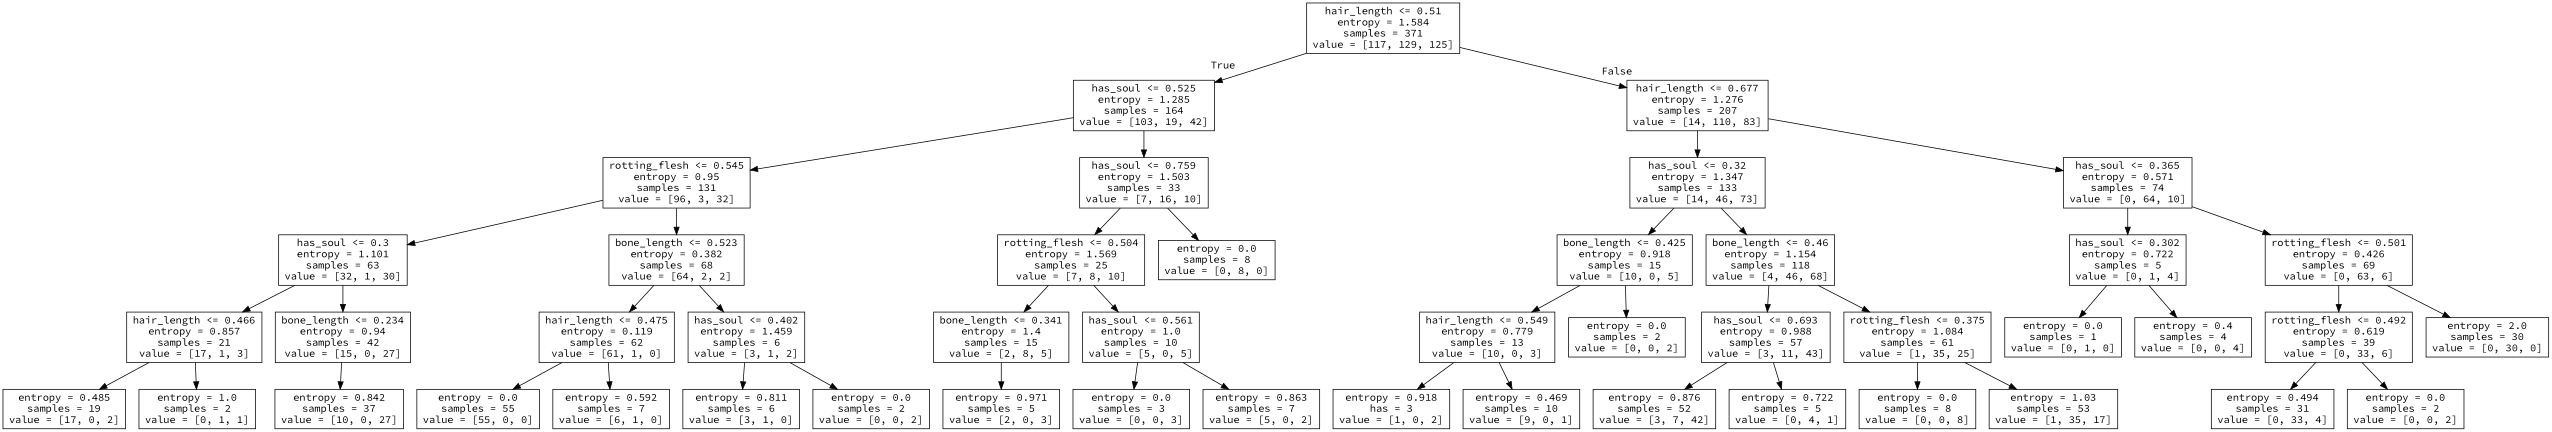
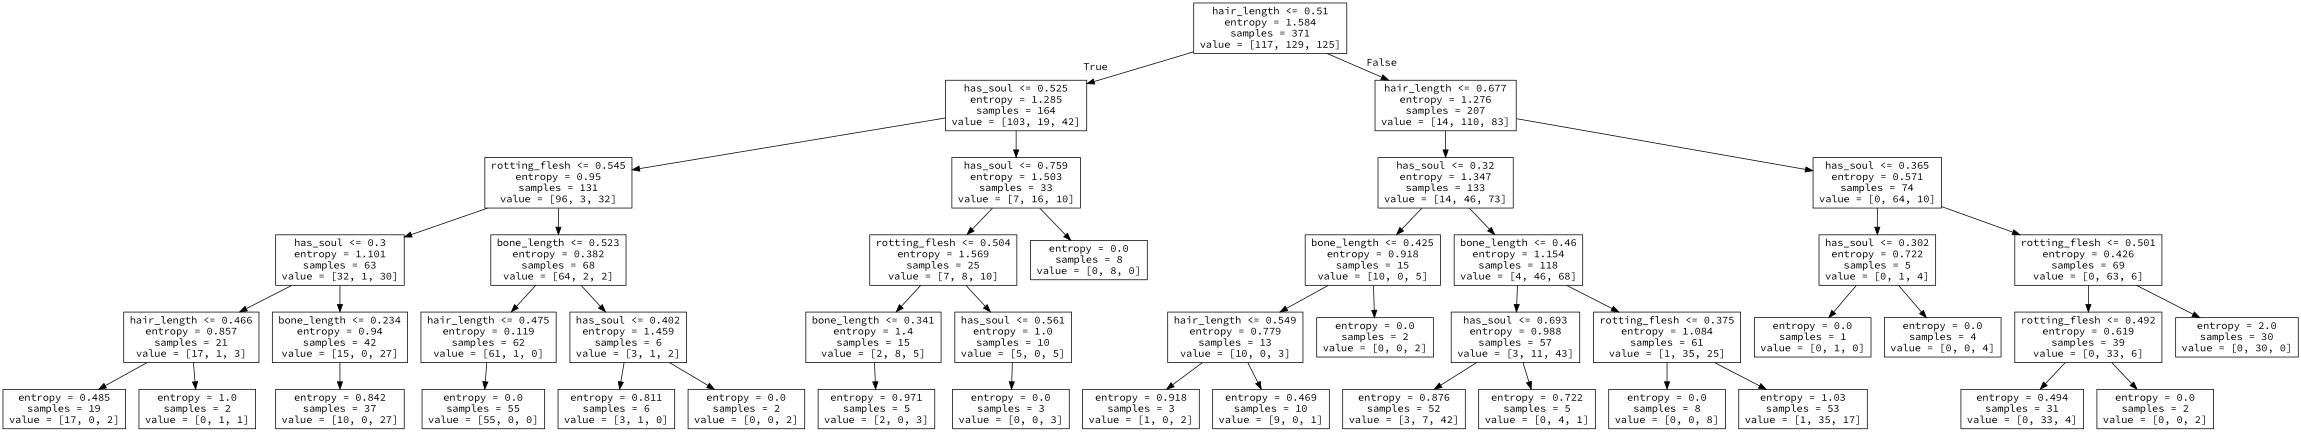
  digraph {
    fontname="Source Code Pro"
    node [fontname="Source Code Pro" shape=box]
    edge [fontname="Source Code Pro"]
    n1 [label="hair_length <= 0.51\nentropy = 1.584\nsamples = 371\nvalue = [117, 129, 125]"]
    n2 [label="has_soul <= 0.525\nentropy = 1.285\nsamples = 164\nvalue = [103, 19, 42]"]
    n3 [label="hair_length <= 0.677\nentropy = 1.276\nsamples = 207\nvalue = [14, 110, 83]"]
    n4 [label="rotting_flesh <= 0.545\nentropy = 0.95\nsamples = 131\nvalue = [96, 3, 32]"]
    n5 [label="has_soul <= 0.759\nentropy = 1.503\nsamples = 33\nvalue = [7, 16, 10]"]
    n6 [label="has_soul <= 0.32\nentropy = 1.347\nsamples = 133\nvalue = [14, 46, 73]"]
    n7 [label="has_soul <= 0.365\nentropy = 0.571\nsamples = 74\nvalue = [0, 64, 10]"]
    n8 [label="has_soul <= 0.3\nentropy = 1.101\nsamples = 63\nvalue = [32, 1, 30]"]
    n9 [label="bone_length <= 0.523\nentropy = 0.382\nsamples = 68\nvalue = [64, 2, 2]"]
    n10 [label="rotting_flesh <= 0.504\nentropy = 1.569\nsamples = 25\nvalue = [7, 8, 10]"]
    n11 [label="entropy = 0.0\nsamples = 8\nvalue = [0, 8, 0]"]
    n12 [label="hair_length <= 0.466\nentropy = 0.857\nsamples = 21\nvalue = [17, 1, 3]"]
    n13 [label="bone_length <= 0.234\nentropy = 0.94\nsamples = 42\nvalue = [15, 0, 27]"]
    n14 [label="hair_length <= 0.475\nentropy = 0.119\nsamples = 62\nvalue = [61, 1, 0]"]
    n15 [label="has_soul <= 0.402\nentropy = 1.459\nsamples = 6\nvalue = [3, 1, 2]"]
    n16 [label="entropy = 0.485\nsamples = 19\nvalue = [17, 0, 2]"]
    n17 [label="entropy = 1.0\nsamples = 2\nvalue = [0, 1, 1]"]
    n18 [label="entropy = 0.842\nsamples = 37\nvalue = [10, 0, 27]"]
    n19 [label="entropy = 0.0\nsamples = 55\nvalue = [55, 0, 0]"]
-   n20 [label="entropy = 0.592\nsamples = 7\nvalue = [6, 1, 0]"]
    n21 [label="entropy = 0.811\nsamples = 6\nvalue = [3, 1, 0]"]
    n22 [label="entropy = 0.0\nsamples = 2\nvalue = [0, 0, 2]"]
    n23 [label="bone_length <= 0.341\nentropy = 1.4\nsamples = 15\nvalue = [2, 8, 5]"]
    n24 [label="has_soul <= 0.561\nentropy = 1.0\nsamples = 10\nvalue = [5, 0, 5]"]
    n25 [label="entropy = 0.971\nsamples = 5\nvalue = [2, 0, 3]"]
    n26 [label="entropy = 0.0\nsamples = 3\nvalue = [0, 0, 3]"]
-   n27 [label="entropy = 0.863\nsamples = 7\nvalue = [5, 0, 2]"]
    n28 [label="bone_length <= 0.425\nentropy = 0.918\nsamples = 15\nvalue = [10, 0, 5]"]
    n29 [label="bone_length <= 0.46\nentropy = 1.154\nsamples = 118\nvalue = [4, 46, 68]"]
    n30 [label="has_soul <= 0.302\nentropy = 0.722\nsamples = 5\nvalue = [0, 1, 4]"]
    n31 [label="rotting_flesh <= 0.501\nentropy = 0.426\nsamples = 69\nvalue = [0, 63, 6]"]
    n32 [label="hair_length <= 0.549\nentropy = 0.779\nsamples = 13\nvalue = [10, 0, 3]"]
    n33 [label="entropy = 0.0\nsamples = 2\nvalue = [0, 0, 2]"]
    n34 [label="has_soul <= 0.693\nentropy = 0.988\nsamples = 57\nvalue = [3, 11, 43]"]
    n35 [label="rotting_flesh <= 0.375\nentropy = 1.084\nsamples = 61\nvalue = [1, 35, 25]"]
-   n36 [label="entropy = 0.918\nhas = 3\nvalue = [1, 0, 2]"]
+   n36 [label="entropy = 0.918\nsamples = 3\nvalue = [1, 0, 2]"]
    n37 [label="entropy = 0.469\nsamples = 10\nvalue = [9, 0, 1]"]
    n38 [label="entropy = 0.876\nsamples = 52\nvalue = [3, 7, 42]"]
    n39 [label="entropy = 0.722\nsamples = 5\nvalue = [0, 4, 1]"]
    n40 [label="entropy = 0.0\nsamples = 8\nvalue = [0, 0, 8]"]
    n41 [label="entropy = 1.03\nsamples = 53\nvalue = [1, 35, 17]"]
    n42 [label="entropy = 0.0\nsamples = 1\nvalue = [0, 1, 0]"]
-   n43 [label="entropy = 0.4\nsamples = 4\nvalue = [0, 0, 4]"]
+   n43 [label="entropy = 0.0\nsamples = 4\nvalue = [0, 0, 4]"]
    n44 [label="rotting_flesh <= 0.492\nentropy = 0.619\nsamples = 39\nvalue = [0, 33, 6]"]
    n45 [label="entropy = 2.0\nsamples = 30\nvalue = [0, 30, 0]"]
    n46 [label="entropy = 0.494\nsamples = 31\nvalue = [0, 33, 4]"]
    n47 [label="entropy = 0.0\nsamples = 2\nvalue = [0, 0, 2]"]
    n1 -> n2 [headlabel=True labelangle=45 labeldistance=2.5]
    n1 -> n3 [headlabel=False labelangle=-45 labeldistance=2.5]
    n2 -> n4
    n2 -> n5
    n3 -> n6
    n3 -> n7
    n4 -> n8
    n4 -> n9
    n5 -> n10
    n5 -> n11
    n6 -> n28
    n6 -> n29
    n7 -> n30
    n7 -> n31
    n8 -> n12
    n8 -> n13
    n9 -> n14
    n9 -> n15
    n10 -> n23
    n10 -> n24
    n12 -> n16
    n12 -> n17
    n13 -> n18
    n14 -> n19
-   n14 -> n20
    n15 -> n21
    n15 -> n22
    n23 -> n25
    n24 -> n26
-   n24 -> n27
    n28 -> n32
    n28 -> n33
    n29 -> n34
    n29 -> n35
    n30 -> n42
    n30 -> n43
    n31 -> n44
    n31 -> n45
    n32 -> n36
    n32 -> n37
    n34 -> n38
    n34 -> n39
    n35 -> n40
    n35 -> n41
    n44 -> n46
    n44 -> n47
  }
